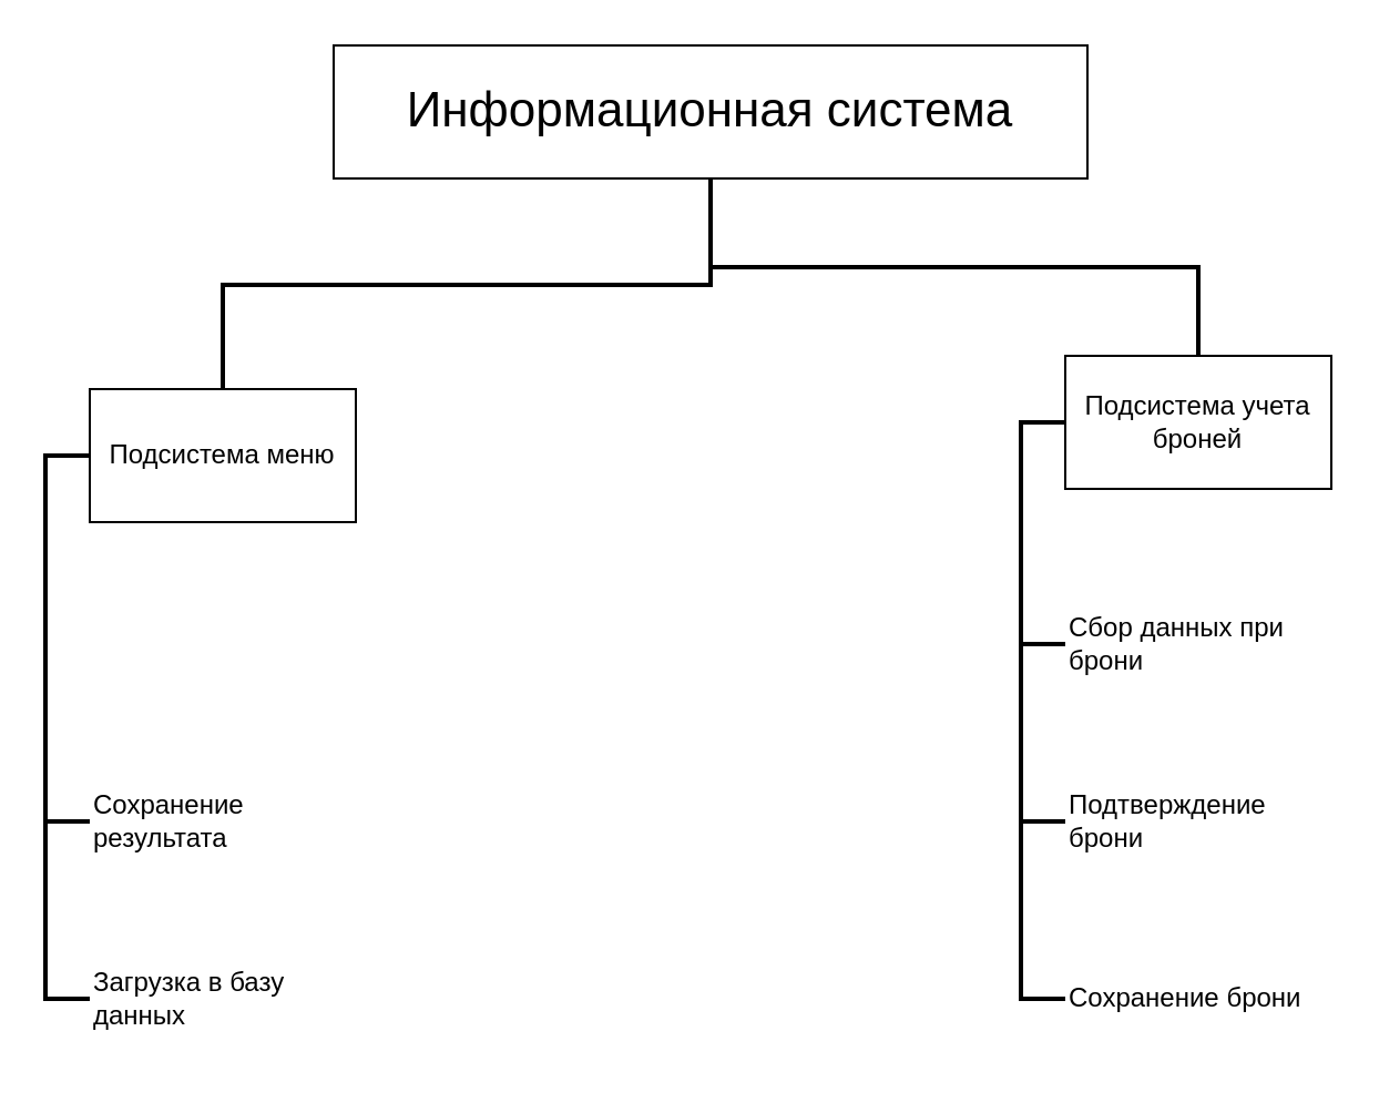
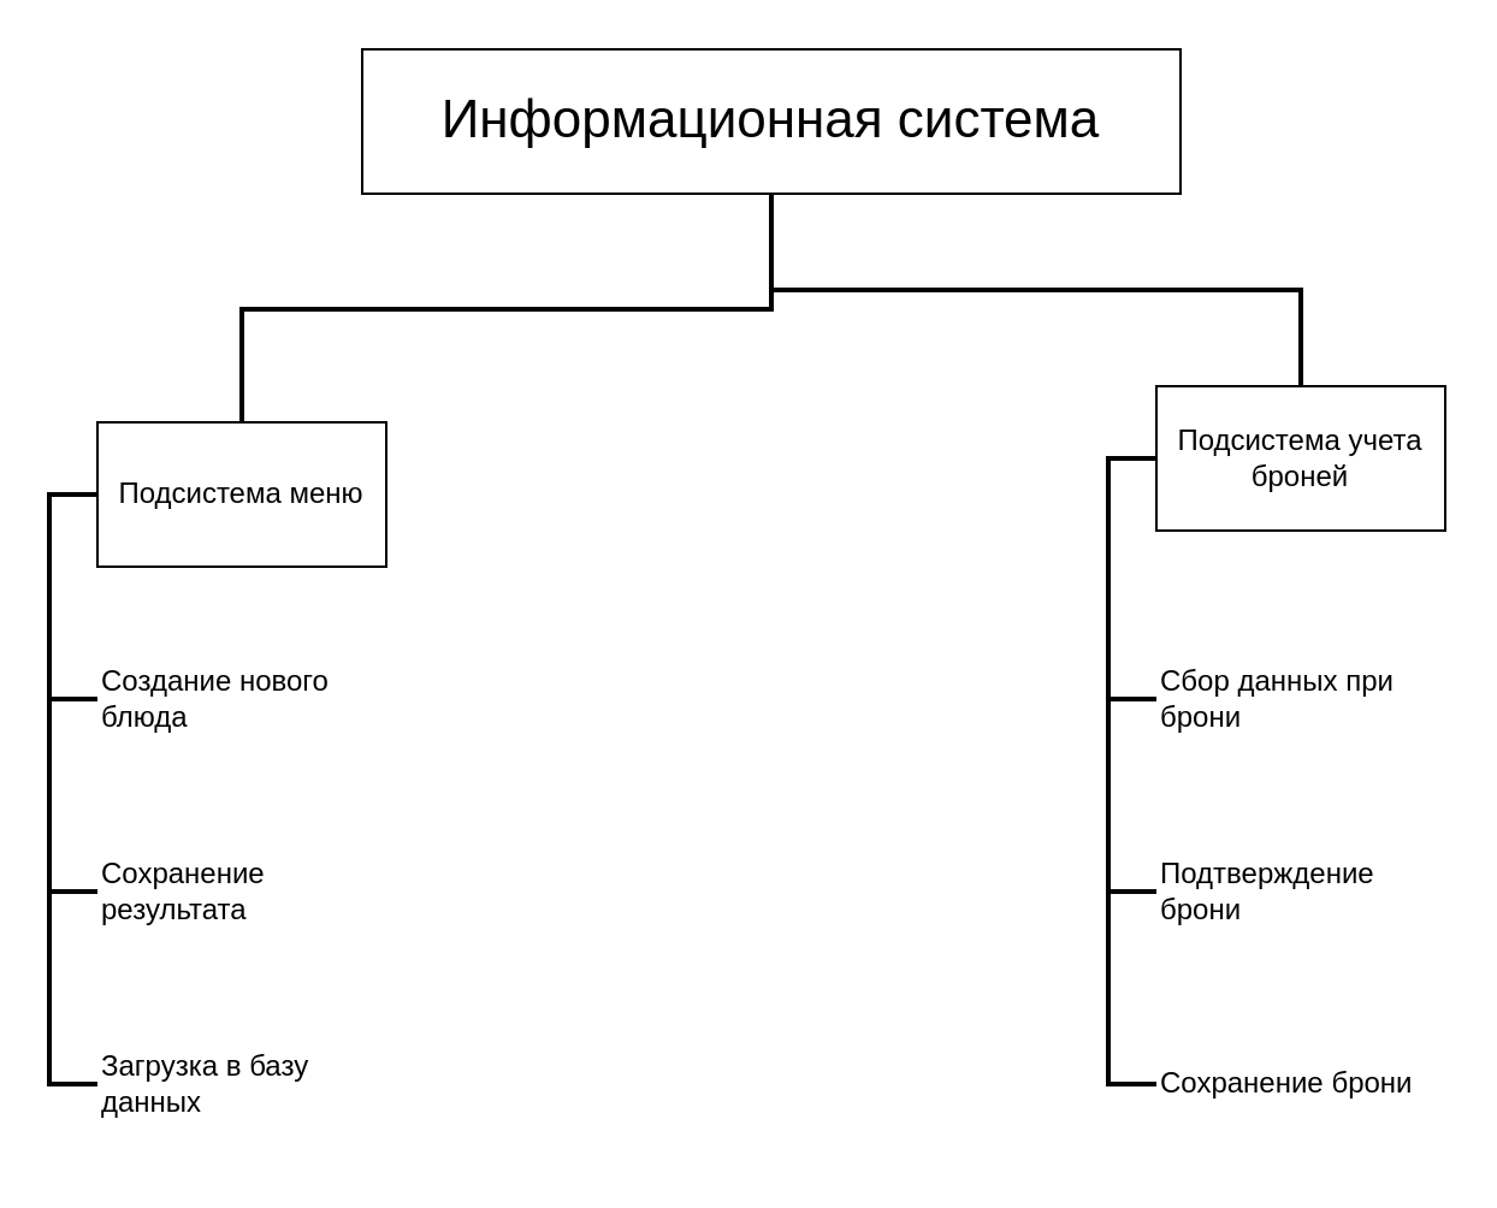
  <mxCell id="0" />
  <mxCell id="1" parent="0" />
  <mxCell id="2" value="Информационная система" style="whiteSpace=wrap;rounded=0;shadow=0;strokeColor=default;fontStyle=0;fontSize=22;labelBackgroundColor=none;" parent="1" vertex="1"><mxGeometry x="150" y="20" width="340" height="60" as="geometry" /></mxCell>
  <mxCell id="3" value="Подсистема учета броней" style="whiteSpace=wrap;rounded=0;strokeColor=default;shadow=0;labelBackgroundColor=none;" parent="1" vertex="1"><mxGeometry x="480" y="160" width="120" height="60" as="geometry" /></mxCell>
  <mxCell id="4" value="Сбор данных при брони" style="whiteSpace=wrap;rounded=0;strokeColor=none;shadow=0;fontStyle=0;labelBackgroundColor=none;align=left;fillColor=none;" parent="1" vertex="1"><mxGeometry x="480" y="260" width="120" height="60" as="geometry" /></mxCell>
  <mxCell id="5" value="Подтверждение брони " style="whiteSpace=wrap;rounded=0;strokeColor=none;shadow=0;fontStyle=0;labelBackgroundColor=none;align=left;fillColor=none;" parent="1" vertex="1"><mxGeometry x="480" y="340" width="120" height="60" as="geometry" /></mxCell>
  <mxCell id="6" value="Сохранение брони" style="whiteSpace=wrap;rounded=0;strokeColor=none;shadow=0;fontStyle=0;labelBackgroundColor=none;align=left;fillColor=none;" parent="1" vertex="1"><mxGeometry x="480" y="420" width="120" height="60" as="geometry" /></mxCell>
  <mxCell id="7" value="" style="edgeStyle=elbowEdgeStyle;elbow=horizontal;rounded=0;fontColor=default;endArrow=none;endFill=0;strokeWidth=2;labelBackgroundColor=none;shadow=0;strokeColor=default;" parent="1" source="3" target="4" edge="1"><mxGeometry width="100" height="100" relative="1" as="geometry"><mxPoint x="460" y="190" as="sourcePoint" /><mxPoint x="470" y="290" as="targetPoint" /><Array as="points"><mxPoint x="460" y="240" /></Array></mxGeometry></mxCell>
  <mxCell id="8" value="" style="edgeStyle=elbowEdgeStyle;elbow=horizontal;rounded=0;fontColor=default;endArrow=none;endFill=0;strokeWidth=2;labelBackgroundColor=none;shadow=0;strokeColor=default;" parent="1" source="3" target="5" edge="1"><mxGeometry width="100" height="100" relative="1" as="geometry"><mxPoint x="470" y="190" as="sourcePoint" /><mxPoint x="470" y="370" as="targetPoint" /><Array as="points"><mxPoint x="460" y="280" /></Array></mxGeometry></mxCell>
  <mxCell id="9" value="" style="edgeStyle=elbowEdgeStyle;elbow=horizontal;rounded=0;fontColor=default;endArrow=none;endFill=0;strokeWidth=2;labelBackgroundColor=none;shadow=0;strokeColor=default;" parent="1" source="3" target="6" edge="1"><mxGeometry width="100" height="100" relative="1" as="geometry"><mxPoint x="470" y="190" as="sourcePoint" /><mxPoint x="470" y="450" as="targetPoint" /><Array as="points"><mxPoint x="460" y="330" /></Array></mxGeometry></mxCell>
  <mxCell id="10" value="" style="edgeStyle=elbowEdgeStyle;elbow=vertical;rounded=0;fontColor=default;endArrow=none;endFill=0;strokeWidth=2;labelBackgroundColor=none;shadow=0;strokeColor=default;" parent="1" source="2" target="13" edge="1"><mxGeometry width="100" height="100" relative="1" as="geometry"><mxPoint x="260" y="130" as="sourcePoint" /><mxPoint x="-50" y="160" as="targetPoint" /></mxGeometry></mxCell>
  <mxCell id="11" value="" style="edgeStyle=elbowEdgeStyle;elbow=vertical;rounded=0;fontColor=default;endArrow=none;endFill=0;strokeWidth=2;labelBackgroundColor=none;shadow=0;strokeColor=default;" parent="1" source="2" target="3" edge="1"><mxGeometry width="100" height="100" relative="1" as="geometry"><mxPoint x="270" y="140" as="sourcePoint" /><mxPoint x="320" y="160" as="targetPoint" /></mxGeometry></mxCell>
  <mxCell id="12" value="" style="edgeStyle=elbowEdgeStyle;elbow=vertical;rounded=0;fontColor=default;endArrow=none;endFill=0;strokeWidth=2;labelBackgroundColor=none;shadow=0;strokeColor=default;" parent="1" source="2" edge="1"><mxGeometry width="100" height="100" relative="1" as="geometry"><mxPoint x="280" y="150" as="sourcePoint" /><mxPoint x="540" y="160" as="targetPoint" /></mxGeometry></mxCell>
  <mxCell id="13" value="Подсистема меню" style="whiteSpace=wrap;rounded=0;strokeColor=default;shadow=0;labelBackgroundColor=none;" parent="1" vertex="1"><mxGeometry x="40" y="175" width="120" height="60" as="geometry" /></mxCell>
+ <mxCell id="14" value="Создание нового блюда" style="whiteSpace=wrap;rounded=0;strokeColor=none;shadow=0;fontStyle=0;labelBackgroundColor=none;fillColor=none;align=left;" parent="1" vertex="1"><mxGeometry x="40" y="260" width="120" height="60" as="geometry" /></mxCell>
  <mxCell id="15" value="Сохранение результата" style="whiteSpace=wrap;rounded=0;strokeColor=none;shadow=0;fontStyle=0;labelBackgroundColor=none;align=left;fillColor=none;" parent="1" vertex="1"><mxGeometry x="40" y="340" width="120" height="60" as="geometry" /></mxCell>
  <mxCell id="16" value="Загрузка в базу данных" style="whiteSpace=wrap;rounded=0;strokeColor=none;shadow=0;fontStyle=0;labelBackgroundColor=none;align=left;fillColor=none;" parent="1" vertex="1"><mxGeometry x="40" y="420" width="120" height="60" as="geometry" /></mxCell>
+ <mxCell id="17" value="" style="edgeStyle=elbowEdgeStyle;elbow=horizontal;rounded=0;fontColor=default;endArrow=none;endFill=0;strokeWidth=2;labelBackgroundColor=none;shadow=0;strokeColor=default;" parent="1" source="13" target="14" edge="1"><mxGeometry width="100" height="100" relative="1" as="geometry"><mxPoint x="20" y="190" as="sourcePoint" /><mxPoint x="30" y="290" as="targetPoint" /><Array as="points"><mxPoint x="20" y="240" /></Array></mxGeometry></mxCell>
  <mxCell id="18" value="" style="edgeStyle=elbowEdgeStyle;elbow=horizontal;rounded=0;fontColor=default;endArrow=none;endFill=0;strokeWidth=2;labelBackgroundColor=none;shadow=0;strokeColor=default;" parent="1" source="13" target="15" edge="1"><mxGeometry width="100" height="100" relative="1" as="geometry"><mxPoint x="30" y="190" as="sourcePoint" /><mxPoint x="30" y="370" as="targetPoint" /><Array as="points"><mxPoint x="20" y="280" /></Array></mxGeometry></mxCell>
  <mxCell id="19" value="" style="edgeStyle=elbowEdgeStyle;elbow=horizontal;rounded=0;fontColor=default;endArrow=none;endFill=0;strokeWidth=2;labelBackgroundColor=none;shadow=0;strokeColor=default;" parent="1" source="13" target="16" edge="1"><mxGeometry width="100" height="100" relative="1" as="geometry"><mxPoint x="30" y="190" as="sourcePoint" /><mxPoint x="30" y="450" as="targetPoint" /><Array as="points"><mxPoint x="20" y="330" /></Array></mxGeometry></mxCell>
  <mxCell id="20" value="" style="edgeStyle=elbowEdgeStyle;elbow=horizontal;rounded=0;fontColor=default;endArrow=none;endFill=0;strokeWidth=2;labelBackgroundColor=none;shadow=0;strokeColor=default;" parent="1" edge="1"><mxGeometry width="100" height="100" relative="1" as="geometry"><mxPoint x="480" y="190" as="sourcePoint" /><mxPoint x="470" y="290" as="targetPoint" /><Array as="points"><mxPoint x="460" y="240" /></Array></mxGeometry></mxCell>
  <mxCell id="21" value="" style="edgeStyle=elbowEdgeStyle;elbow=horizontal;rounded=0;fontColor=default;endArrow=none;endFill=0;strokeWidth=2;labelBackgroundColor=none;shadow=0;strokeColor=default;" parent="1" edge="1"><mxGeometry width="100" height="100" relative="1" as="geometry"><mxPoint x="480" y="190" as="sourcePoint" /><mxPoint x="470" y="370" as="targetPoint" /><Array as="points"><mxPoint x="460" y="280" /></Array></mxGeometry></mxCell>
  <mxCell id="22" value="" style="edgeStyle=elbowEdgeStyle;elbow=horizontal;rounded=0;fontColor=default;endArrow=none;endFill=0;strokeWidth=2;labelBackgroundColor=none;shadow=0;strokeColor=default;" parent="1" edge="1"><mxGeometry width="100" height="100" relative="1" as="geometry"><mxPoint x="480" y="190" as="sourcePoint" /><mxPoint x="470" y="450" as="targetPoint" /><Array as="points"><mxPoint x="460" y="330" /></Array></mxGeometry></mxCell>
